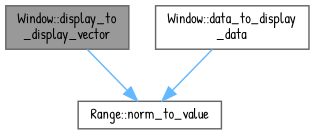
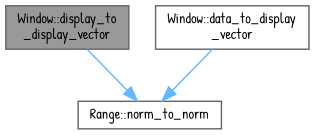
  digraph {
    fontname="Patrick Hand"
    rankdir=TB
    node [color=grey40 fillcolor=white fontname="Patrick Hand" fontsize=10 shape=box style=filled]
    edge [color=steelblue1 fontname="Patrick Hand" fontsize=10 labelfontname=Helvetica labelfontsize=10 style=solid]
    n1 [color=gray40 fillcolor=grey60 fontcolor=black height=0.2 label="Window::display_to\l_display_vector" width=0.4]
-   n2 [height=0.2 label="Range::norm_to_value" width=0.4]
-   n3 [height=0.2 label="Window::data_to_display\l_data" width=0.4]
+   n2 [height=0.2 label="Range::norm_to_norm" width=0.4]
+   n3 [height=0.2 label="Window::data_to_display\l_vector" width=0.4]
    n1 -> n2
    n3 -> n2
  }
